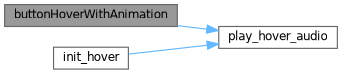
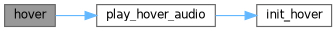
  digraph {
    rankdir=LR
    node [color=grey40 fillcolor=white fontname=Helvetica fontsize=10 shape=box style=filled]
    edge [color=steelblue1 fontname=Helvetica fontsize=10 labelfontname=Helvetica labelfontsize=10 style=solid]
-   n1 [color=gray40 fillcolor=grey60 fontcolor=black height=0.2 label=buttonHoverWithAnimation width=0.4]
+   n1 [color=gray40 fillcolor=grey60 fontcolor=black height=0.2 label=hover width=0.4]
    n2 [height=0.2 label=play_hover_audio width=0.4]
    n3 [height=0.2 label=init_hover width=0.4]
    n1 -> n2
-   n3 -> n2
+   n2 -> n3
  }
